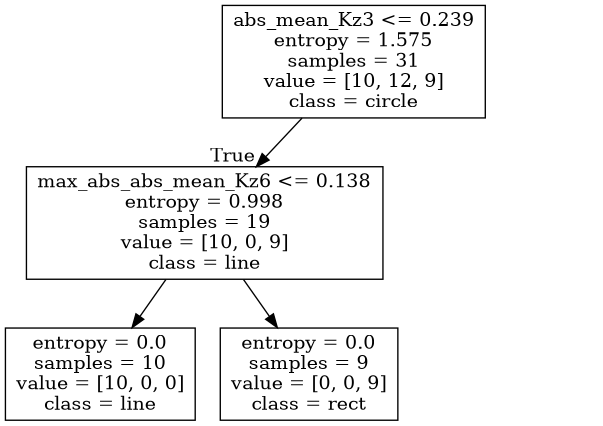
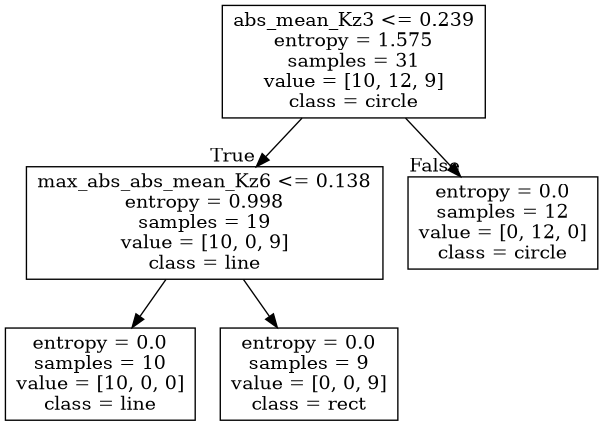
  digraph {
    node [shape=box]
    n1 [label="abs_mean_Kz3 <= 0.239\nentropy = 1.575\nsamples = 31\nvalue = [10, 12, 9]\nclass = circle"]
    n2 [label="max_abs_abs_mean_Kz6 <= 0.138\nentropy = 0.998\nsamples = 19\nvalue = [10, 0, 9]\nclass = line"]
+   n3 [label="entropy = 0.0\nsamples = 12\nvalue = [0, 12, 0]\nclass = circle"]
    n4 [label="entropy = 0.0\nsamples = 10\nvalue = [10, 0, 0]\nclass = line"]
    n5 [label="entropy = 0.0\nsamples = 9\nvalue = [0, 0, 9]\nclass = rect"]
    n1 -> n2 [headlabel=True labelangle=45 labeldistance=2.5]
+   n1 -> n3 [headlabel=False labelangle=-45 labeldistance=2.5]
    n2 -> n4
    n2 -> n5
  }
